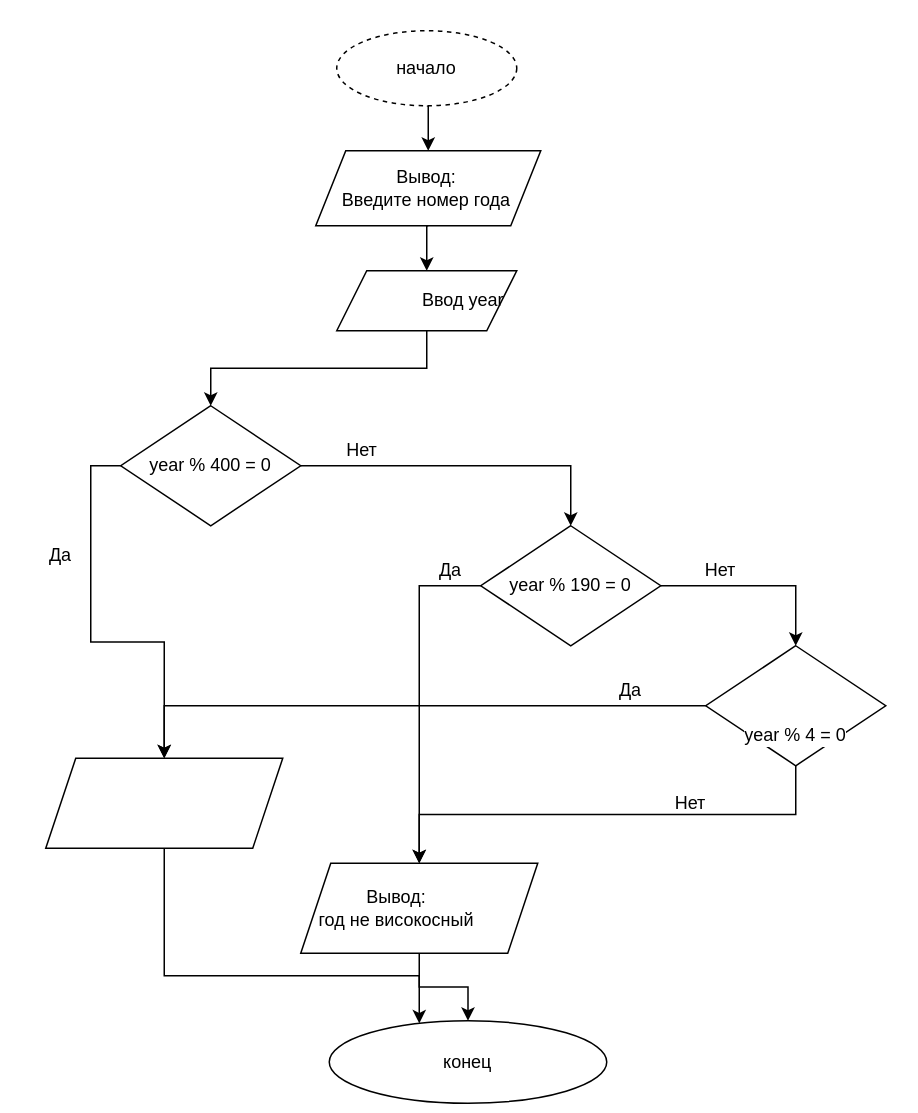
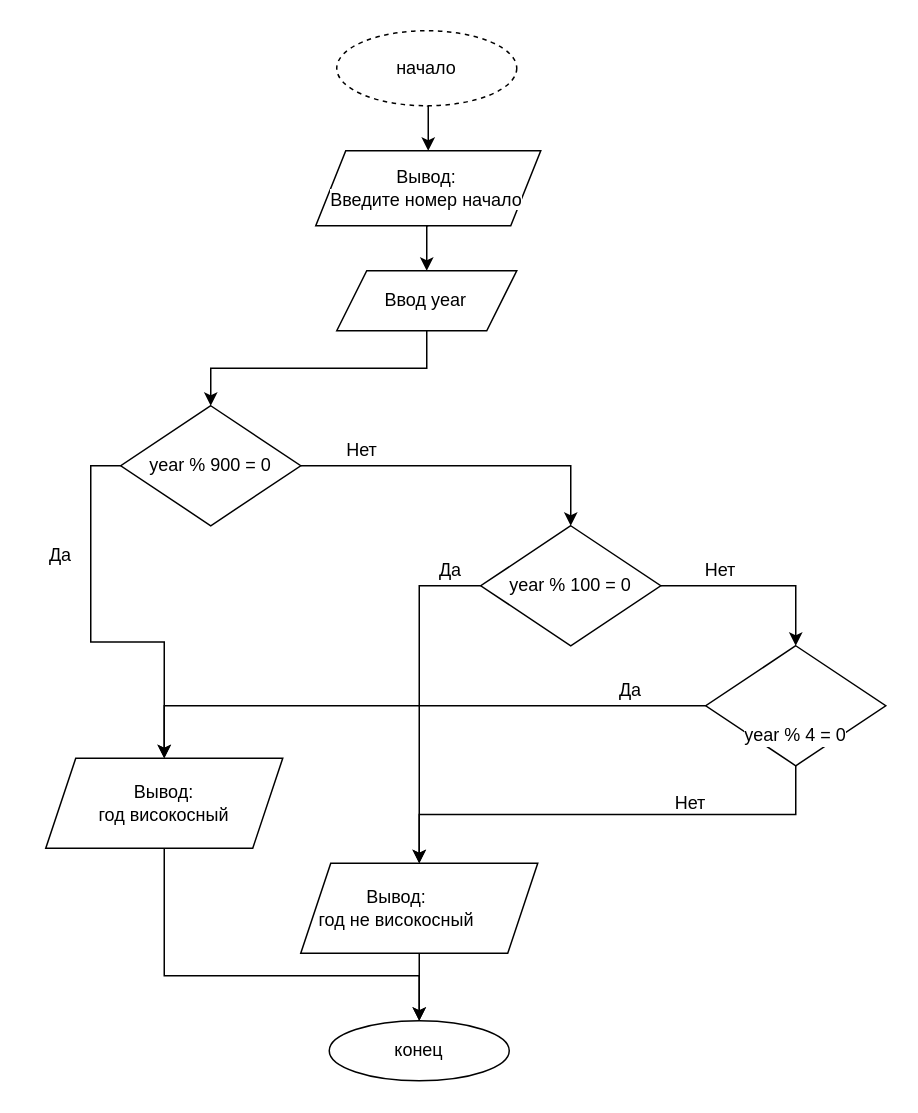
  <mxCell id="0" />
  <mxCell id="1" parent="0" />
  <mxCell id="2" style="edgeStyle=orthogonalEdgeStyle;rounded=0;orthogonalLoop=1;jettySize=auto;html=1;exitX=0.5;exitY=1;exitDx=0;exitDy=0;" edge="1" parent="1" source="3" target="34"><mxGeometry relative="1" as="geometry" /></mxCell>
  <mxCell id="3" value="" style="shape=parallelogram;perimeter=parallelogramPerimeter;whiteSpace=wrap;html=1;fixedSize=1;" vertex="1" parent="1"><mxGeometry x="200" y="575" width="158" height="60" as="geometry" /></mxCell>
  <mxCell id="4" style="edgeStyle=orthogonalEdgeStyle;rounded=0;orthogonalLoop=1;jettySize=auto;html=1;exitX=0.5;exitY=1;exitDx=0;exitDy=0;entryX=0.5;entryY=0;entryDx=0;entryDy=0;" edge="1" parent="1" source="5" target="7"><mxGeometry relative="1" as="geometry" /></mxCell>
  <mxCell id="5" value="начало" style="ellipse;whiteSpace=wrap;html=1;dashed=1;" vertex="1" parent="1"><mxGeometry x="224" y="20" width="120" height="50" as="geometry" /></mxCell>
  <mxCell id="6" style="edgeStyle=orthogonalEdgeStyle;rounded=0;orthogonalLoop=1;jettySize=auto;html=1;exitX=0.5;exitY=1;exitDx=0;exitDy=0;entryX=0.5;entryY=0;entryDx=0;entryDy=0;" edge="1" parent="1" source="7" target="10"><mxGeometry relative="1" as="geometry" /></mxCell>
  <mxCell id="7" value="" style="shape=parallelogram;perimeter=parallelogramPerimeter;whiteSpace=wrap;html=1;fixedSize=1;" vertex="1" parent="1"><mxGeometry x="210" y="100" width="150" height="50" as="geometry" /></mxCell>
- <mxCell id="8" value="Вывод:&lt;br&gt;&lt;span style=&quot;background-color: rgb(255 , 255 , 255)&quot;&gt;Введите номер года&lt;/span&gt;" style="text;html=1;strokeColor=none;fillColor=none;align=center;verticalAlign=middle;whiteSpace=wrap;rounded=0;" vertex="1" parent="1"><mxGeometry x="194" y="105" width="180" height="40" as="geometry" /></mxCell>
+ <mxCell id="8" value="Вывод:&lt;br&gt;&lt;span style=&quot;background-color: rgb(255 , 255 , 255)&quot;&gt;Введите номер начало&lt;/span&gt;" style="text;html=1;strokeColor=none;fillColor=none;align=center;verticalAlign=middle;whiteSpace=wrap;rounded=0;" vertex="1" parent="1"><mxGeometry x="194" y="105" width="180" height="40" as="geometry" /></mxCell>
  <mxCell id="9" style="edgeStyle=orthogonalEdgeStyle;rounded=0;orthogonalLoop=1;jettySize=auto;html=1;exitX=0.5;exitY=1;exitDx=0;exitDy=0;" edge="1" parent="1" source="10" target="14"><mxGeometry relative="1" as="geometry" /></mxCell>
  <mxCell id="10" value="" style="shape=parallelogram;perimeter=parallelogramPerimeter;whiteSpace=wrap;html=1;fixedSize=1;" vertex="1" parent="1"><mxGeometry x="224" y="180" width="120" height="40" as="geometry" /></mxCell>
- <mxCell id="11" value="Ввод year" style="text;html=1;strokeColor=none;fillColor=none;align=center;verticalAlign=middle;whiteSpace=wrap;rounded=0;" vertex="1" parent="1"><mxGeometry x="276" y="190" width="65" height="20" as="geometry" /></mxCell>
+ <mxCell id="11" value="Ввод year" style="text;html=1;strokeColor=none;fillColor=none;align=center;verticalAlign=middle;whiteSpace=wrap;rounded=0;" vertex="1" parent="1"><mxGeometry x="251" y="190" width="65" height="20" as="geometry" /></mxCell>
  <mxCell id="12" style="edgeStyle=orthogonalEdgeStyle;rounded=0;orthogonalLoop=1;jettySize=auto;html=1;exitX=0;exitY=0.5;exitDx=0;exitDy=0;entryX=0.5;entryY=0;entryDx=0;entryDy=0;" edge="1" parent="1" source="14" target="18"><mxGeometry relative="1" as="geometry" /></mxCell>
  <mxCell id="13" style="edgeStyle=orthogonalEdgeStyle;rounded=0;orthogonalLoop=1;jettySize=auto;html=1;entryX=0.5;entryY=0;entryDx=0;entryDy=0;" edge="1" parent="1" source="14" target="22"><mxGeometry relative="1" as="geometry" /></mxCell>
  <mxCell id="14" value="" style="rhombus;whiteSpace=wrap;html=1;" vertex="1" parent="1"><mxGeometry x="80" y="270" width="120" height="80" as="geometry" /></mxCell>
- <mxCell id="15" value="&lt;p style=&quot;background-color: rgb(255 , 255 , 255)&quot;&gt;&lt;font face=&quot;Helvetica&quot;&gt;year % 400 = 0&lt;/font&gt;&lt;/p&gt;" style="text;html=1;strokeColor=none;fillColor=none;align=center;verticalAlign=middle;whiteSpace=wrap;rounded=0;" vertex="1" parent="1"><mxGeometry x="90" y="300" width="100" height="20" as="geometry" /></mxCell>
+ <mxCell id="15" value="&lt;p style=&quot;background-color: rgb(255 , 255 , 255)&quot;&gt;&lt;font face=&quot;Helvetica&quot;&gt;year % 900 = 0&lt;/font&gt;&lt;/p&gt;" style="text;html=1;strokeColor=none;fillColor=none;align=center;verticalAlign=middle;whiteSpace=wrap;rounded=0;" vertex="1" parent="1"><mxGeometry x="90" y="300" width="100" height="20" as="geometry" /></mxCell>
  <mxCell id="16" value="Вывод:&lt;br&gt;год не високосный" style="text;html=1;strokeColor=none;fillColor=none;align=center;verticalAlign=middle;whiteSpace=wrap;rounded=0;" vertex="1" parent="1"><mxGeometry x="206" y="595" width="116" height="20" as="geometry" /></mxCell>
  <mxCell id="17" style="edgeStyle=orthogonalEdgeStyle;rounded=0;orthogonalLoop=1;jettySize=auto;html=1;exitX=0.5;exitY=1;exitDx=0;exitDy=0;" edge="1" parent="1" source="18" target="34"><mxGeometry relative="1" as="geometry"><Array as="points"><mxPoint x="109" y="650" /><mxPoint x="279" y="650" /></Array></mxGeometry></mxCell>
  <mxCell id="18" value="" style="shape=parallelogram;perimeter=parallelogramPerimeter;whiteSpace=wrap;html=1;fixedSize=1;" vertex="1" parent="1"><mxGeometry x="30" y="505" width="158" height="60" as="geometry" /></mxCell>
+ <mxCell id="19" value="Вывод:&lt;br&gt;год високосный" style="text;html=1;strokeColor=none;fillColor=none;align=center;verticalAlign=middle;whiteSpace=wrap;rounded=0;" vertex="1" parent="1"><mxGeometry x="51" y="525" width="116" height="20" as="geometry" /></mxCell>
  <mxCell id="20" style="edgeStyle=orthogonalEdgeStyle;rounded=0;orthogonalLoop=1;jettySize=auto;html=1;entryX=0.5;entryY=0;entryDx=0;entryDy=0;" edge="1" parent="1" source="22" target="3"><mxGeometry relative="1" as="geometry"><Array as="points"><mxPoint x="279" y="390" /></Array></mxGeometry></mxCell>
  <mxCell id="21" style="edgeStyle=orthogonalEdgeStyle;rounded=0;orthogonalLoop=1;jettySize=auto;html=1;entryX=0.5;entryY=0;entryDx=0;entryDy=0;" edge="1" parent="1" source="22" target="26"><mxGeometry relative="1" as="geometry" /></mxCell>
  <mxCell id="22" value="" style="rhombus;whiteSpace=wrap;html=1;" vertex="1" parent="1"><mxGeometry x="320" y="350" width="120" height="80" as="geometry" /></mxCell>
- <mxCell id="23" value="&lt;p style=&quot;background-color: rgb(255 , 255 , 255)&quot;&gt;&lt;font face=&quot;Helvetica&quot;&gt;year % 190 = 0&lt;/font&gt;&lt;/p&gt;" style="text;html=1;strokeColor=none;fillColor=none;align=center;verticalAlign=middle;whiteSpace=wrap;rounded=0;" vertex="1" parent="1"><mxGeometry x="330" y="380" width="100" height="20" as="geometry" /></mxCell>
+ <mxCell id="23" value="&lt;p style=&quot;background-color: rgb(255 , 255 , 255)&quot;&gt;&lt;font face=&quot;Helvetica&quot;&gt;year % 100 = 0&lt;/font&gt;&lt;/p&gt;" style="text;html=1;strokeColor=none;fillColor=none;align=center;verticalAlign=middle;whiteSpace=wrap;rounded=0;" vertex="1" parent="1"><mxGeometry x="330" y="380" width="100" height="20" as="geometry" /></mxCell>
  <mxCell id="24" style="edgeStyle=orthogonalEdgeStyle;rounded=0;orthogonalLoop=1;jettySize=auto;html=1;entryX=0.5;entryY=0;entryDx=0;entryDy=0;" edge="1" parent="1" source="26" target="18"><mxGeometry relative="1" as="geometry" /></mxCell>
  <mxCell id="25" style="edgeStyle=orthogonalEdgeStyle;rounded=0;orthogonalLoop=1;jettySize=auto;html=1;exitX=0.5;exitY=1;exitDx=0;exitDy=0;entryX=0.5;entryY=0;entryDx=0;entryDy=0;" edge="1" parent="1" source="26" target="3"><mxGeometry relative="1" as="geometry" /></mxCell>
  <mxCell id="26" value="" style="rhombus;whiteSpace=wrap;html=1;" vertex="1" parent="1"><mxGeometry x="470" y="430" width="120" height="80" as="geometry" /></mxCell>
  <mxCell id="27" value="&lt;p style=&quot;background-color: rgb(255 , 255 , 255)&quot;&gt;&lt;font face=&quot;Helvetica&quot;&gt;year % 4 = 0&lt;/font&gt;&lt;/p&gt;" style="text;html=1;strokeColor=none;fillColor=none;align=center;verticalAlign=middle;whiteSpace=wrap;rounded=0;" vertex="1" parent="1"><mxGeometry x="480" y="480" width="100" height="20" as="geometry" /></mxCell>
  <mxCell id="28" value="Да" style="text;html=1;strokeColor=none;fillColor=none;align=center;verticalAlign=middle;whiteSpace=wrap;rounded=0;" vertex="1" parent="1"><mxGeometry x="280" y="370" width="40" height="20" as="geometry" /></mxCell>
  <mxCell id="29" value="Да" style="text;html=1;strokeColor=none;fillColor=none;align=center;verticalAlign=middle;whiteSpace=wrap;rounded=0;" vertex="1" parent="1"><mxGeometry x="20" y="360" width="40" height="20" as="geometry" /></mxCell>
  <mxCell id="30" value="Нет" style="text;html=1;strokeColor=none;fillColor=none;align=center;verticalAlign=middle;whiteSpace=wrap;rounded=0;" vertex="1" parent="1"><mxGeometry x="221" y="290" width="40" height="20" as="geometry" /></mxCell>
  <mxCell id="31" value="Нет" style="text;html=1;strokeColor=none;fillColor=none;align=center;verticalAlign=middle;whiteSpace=wrap;rounded=0;" vertex="1" parent="1"><mxGeometry x="460" y="370" width="40" height="20" as="geometry" /></mxCell>
  <mxCell id="32" value="Нет" style="text;html=1;strokeColor=none;fillColor=none;align=center;verticalAlign=middle;whiteSpace=wrap;rounded=0;" vertex="1" parent="1"><mxGeometry x="440" y="525" width="40" height="20" as="geometry" /></mxCell>
  <mxCell id="33" value="Да" style="text;html=1;strokeColor=none;fillColor=none;align=center;verticalAlign=middle;whiteSpace=wrap;rounded=0;" vertex="1" parent="1"><mxGeometry x="400" y="450" width="40" height="20" as="geometry" /></mxCell>
- <mxCell id="34" value="конец" style="ellipse;whiteSpace=wrap;html=1;" vertex="1" parent="1"><mxGeometry x="219" y="680" width="185" height="55" as="geometry" /></mxCell>
+ <mxCell id="34" value="конец" style="ellipse;whiteSpace=wrap;html=1;" vertex="1" parent="1"><mxGeometry x="219" y="680" width="120" height="40" as="geometry" /></mxCell>
